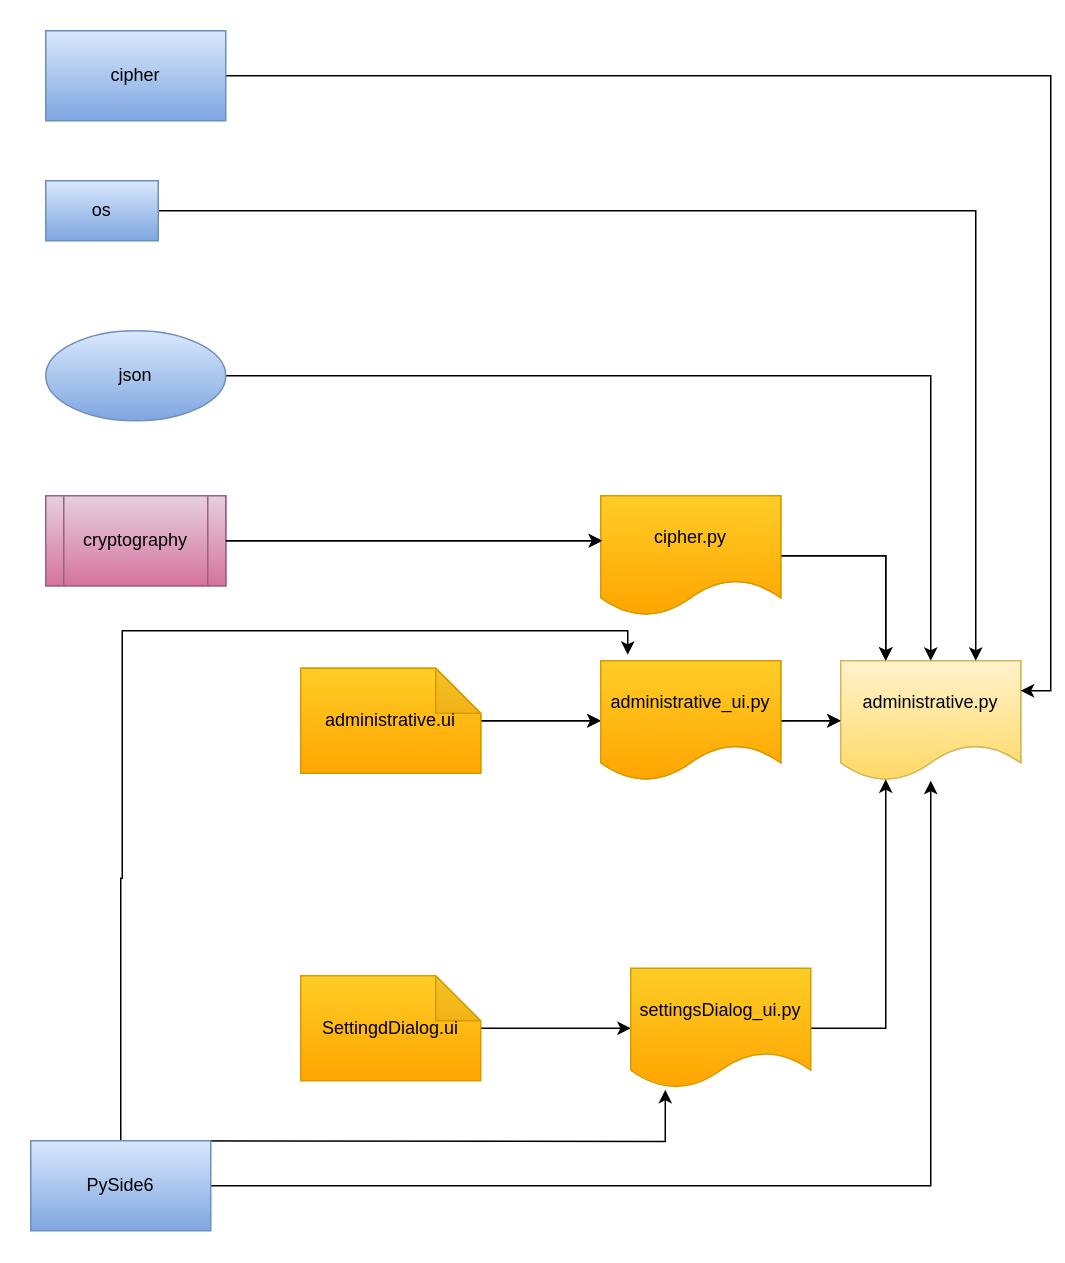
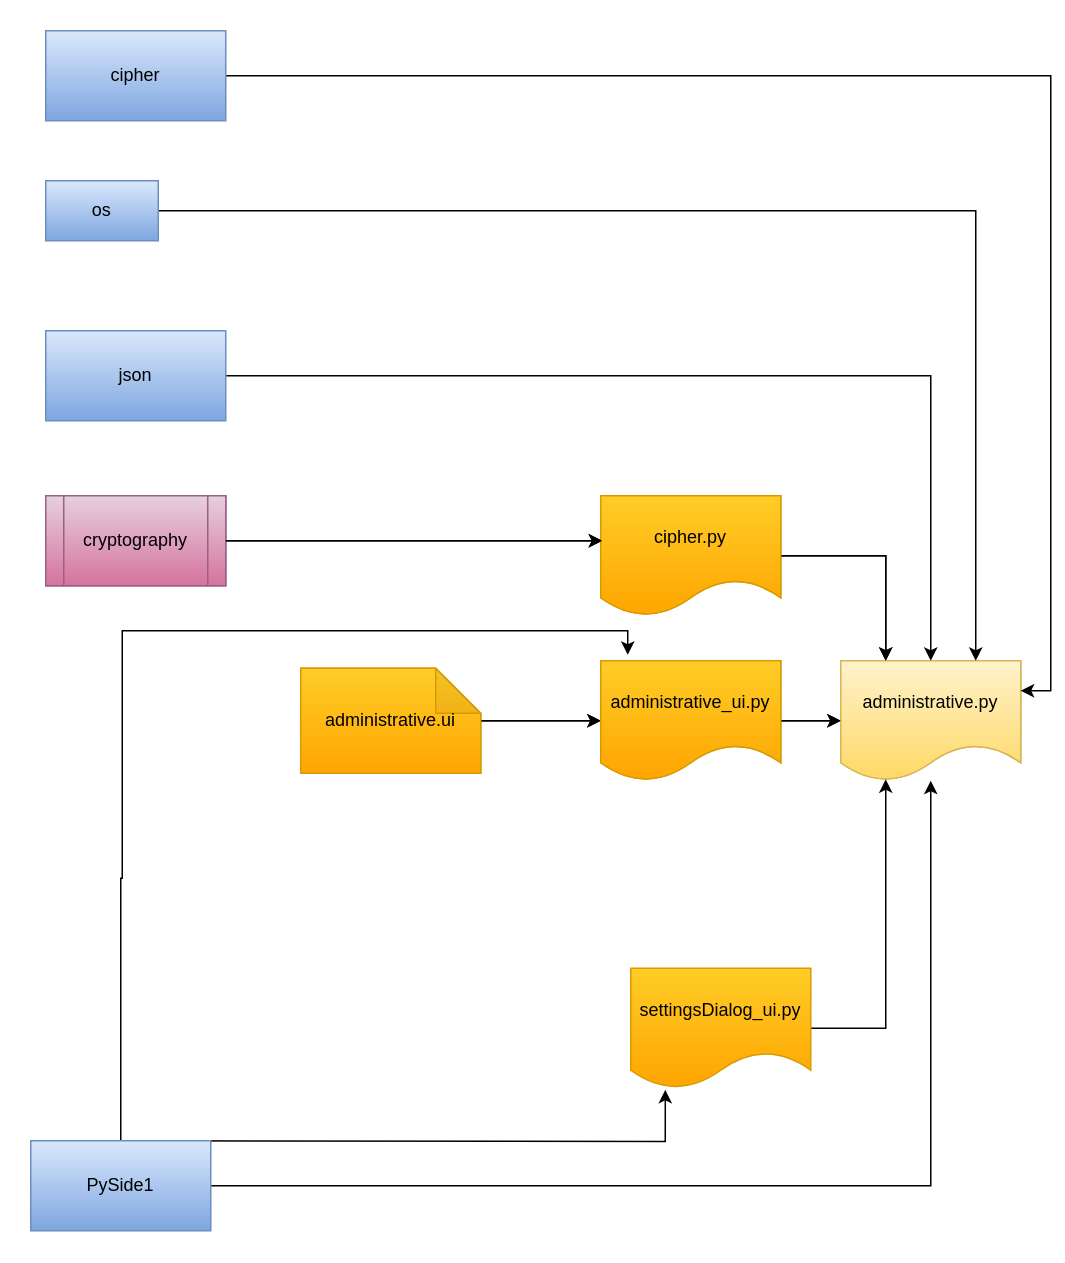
  <mxCell id="0" />
  <mxCell id="1" parent="0" />
  <mxCell id="2" value="cryptography" style="shape=process;whiteSpace=wrap;html=1;backgroundOutline=1;fillColor=#e6d0de;gradientColor=#d5739d;strokeColor=#996185;" vertex="1" parent="1"><mxGeometry x="30" y="330" width="120" height="60" as="geometry" /></mxCell>
  <mxCell id="3" value="administrative.py" style="shape=document;whiteSpace=wrap;html=1;boundedLbl=1;fillColor=#fff2cc;strokeColor=#d6b656;gradientColor=#ffd966;" vertex="1" parent="1"><mxGeometry x="560" y="440" width="120" height="80" as="geometry" /></mxCell>
  <mxCell id="4" style="edgeStyle=orthogonalEdgeStyle;rounded=0;orthogonalLoop=1;jettySize=auto;html=1;entryX=0;entryY=0.5;entryDx=0;entryDy=0;" edge="1" parent="1" source="5" target="7"><mxGeometry relative="1" as="geometry" /></mxCell>
  <mxCell id="5" value="administrative.ui" style="shape=note;whiteSpace=wrap;html=1;backgroundOutline=1;darkOpacity=0.05;fillColor=#ffcd28;gradientColor=#ffa500;strokeColor=#d79b00;" vertex="1" parent="1"><mxGeometry x="200" y="445" width="120" height="70" as="geometry" /></mxCell>
  <mxCell id="6" style="edgeStyle=orthogonalEdgeStyle;rounded=0;orthogonalLoop=1;jettySize=auto;html=1;entryX=0;entryY=0.5;entryDx=0;entryDy=0;" edge="1" parent="1" source="7" target="3"><mxGeometry relative="1" as="geometry" /></mxCell>
  <mxCell id="7" value="administrative_ui.py" style="shape=document;whiteSpace=wrap;html=1;boundedLbl=1;fillColor=#ffcd28;strokeColor=#d79b00;gradientColor=#ffa500;" vertex="1" parent="1"><mxGeometry x="400" y="440" width="120" height="80" as="geometry" /></mxCell>
  <mxCell id="8" style="edgeStyle=orthogonalEdgeStyle;rounded=0;orthogonalLoop=1;jettySize=auto;html=1;entryX=0.25;entryY=0;entryDx=0;entryDy=0;" edge="1" parent="1" source="9" target="3"><mxGeometry relative="1" as="geometry" /></mxCell>
  <mxCell id="9" value="cipher.py" style="shape=document;whiteSpace=wrap;html=1;boundedLbl=1;fillColor=#ffcd28;strokeColor=#d79b00;gradientColor=#ffa500;" vertex="1" parent="1"><mxGeometry x="400" y="330" width="120" height="80" as="geometry" /></mxCell>
  <mxCell id="10" style="edgeStyle=orthogonalEdgeStyle;rounded=0;orthogonalLoop=1;jettySize=auto;html=1;entryX=0.008;entryY=0.375;entryDx=0;entryDy=0;entryPerimeter=0;" edge="1" parent="1" source="2" target="9"><mxGeometry relative="1" as="geometry" /></mxCell>
  <mxCell id="11" value="cryptography" style="shape=process;whiteSpace=wrap;html=1;backgroundOutline=1;fillColor=#e6d0de;gradientColor=#d5739d;strokeColor=#996185;" vertex="1" parent="1"><mxGeometry x="30" y="330" width="120" height="60" as="geometry" /></mxCell>
  <mxCell id="12" style="edgeStyle=orthogonalEdgeStyle;rounded=0;orthogonalLoop=1;jettySize=auto;html=1;" edge="1" parent="1" source="15" target="16"><mxGeometry relative="1" as="geometry" /></mxCell>
  <mxCell id="13" style="edgeStyle=orthogonalEdgeStyle;rounded=0;orthogonalLoop=1;jettySize=auto;html=1;entryX=0.192;entryY=1.013;entryDx=0;entryDy=0;entryPerimeter=0;" edge="1" parent="1" target="26"><mxGeometry relative="1" as="geometry"><mxPoint x="89.5" y="430" as="targetPoint" /><mxPoint x="89.5" y="760" as="sourcePoint" /></mxGeometry></mxCell>
  <mxCell id="14" style="edgeStyle=orthogonalEdgeStyle;rounded=0;orthogonalLoop=1;jettySize=auto;html=1;entryX=0.15;entryY=-0.05;entryDx=0;entryDy=0;entryPerimeter=0;" edge="1" parent="1" source="15" target="20"><mxGeometry relative="1" as="geometry"><mxPoint x="420" y="420" as="targetPoint" /><Array as="points"><mxPoint x="80" y="585" /><mxPoint x="81" y="585" /><mxPoint x="81" y="420" /><mxPoint x="418" y="420" /></Array></mxGeometry></mxCell>
- <mxCell id="15" value="PySide6" style="rounded=0;whiteSpace=wrap;html=1;fillColor=#dae8fc;gradientColor=#7ea6e0;strokeColor=#6c8ebf;" vertex="1" parent="1"><mxGeometry x="20" y="760" width="120" height="60" as="geometry" /></mxCell>
+ <mxCell id="15" value="PySide1" style="rounded=0;whiteSpace=wrap;html=1;fillColor=#dae8fc;gradientColor=#7ea6e0;strokeColor=#6c8ebf;" vertex="1" parent="1"><mxGeometry x="20" y="760" width="120" height="60" as="geometry" /></mxCell>
  <mxCell id="16" value="administrative.py" style="shape=document;whiteSpace=wrap;html=1;boundedLbl=1;fillColor=#fff2cc;strokeColor=#d6b656;gradientColor=#ffd966;" vertex="1" parent="1"><mxGeometry x="560" y="440" width="120" height="80" as="geometry" /></mxCell>
  <mxCell id="17" style="edgeStyle=orthogonalEdgeStyle;rounded=0;orthogonalLoop=1;jettySize=auto;html=1;entryX=0;entryY=0.5;entryDx=0;entryDy=0;" edge="1" parent="1" source="18" target="20"><mxGeometry relative="1" as="geometry" /></mxCell>
  <mxCell id="18" value="administrative.ui" style="shape=note;whiteSpace=wrap;html=1;backgroundOutline=1;darkOpacity=0.05;fillColor=#ffcd28;gradientColor=#ffa500;strokeColor=#d79b00;" vertex="1" parent="1"><mxGeometry x="200" y="445" width="120" height="70" as="geometry" /></mxCell>
  <mxCell id="19" style="edgeStyle=orthogonalEdgeStyle;rounded=0;orthogonalLoop=1;jettySize=auto;html=1;entryX=0;entryY=0.5;entryDx=0;entryDy=0;" edge="1" parent="1" source="20" target="16"><mxGeometry relative="1" as="geometry" /></mxCell>
  <mxCell id="20" value="administrative_ui.py" style="shape=document;whiteSpace=wrap;html=1;boundedLbl=1;fillColor=#ffcd28;strokeColor=#d79b00;gradientColor=#ffa500;" vertex="1" parent="1"><mxGeometry x="400" y="440" width="120" height="80" as="geometry" /></mxCell>
  <mxCell id="21" style="edgeStyle=orthogonalEdgeStyle;rounded=0;orthogonalLoop=1;jettySize=auto;html=1;entryX=0.25;entryY=0;entryDx=0;entryDy=0;" edge="1" parent="1" source="22" target="16"><mxGeometry relative="1" as="geometry" /></mxCell>
  <mxCell id="22" value="cipher.py" style="shape=document;whiteSpace=wrap;html=1;boundedLbl=1;fillColor=#ffcd28;strokeColor=#d79b00;gradientColor=#ffa500;" vertex="1" parent="1"><mxGeometry x="400" y="330" width="120" height="80" as="geometry" /></mxCell>
- <mxCell id="23" style="edgeStyle=orthogonalEdgeStyle;rounded=0;orthogonalLoop=1;jettySize=auto;html=1;entryX=0;entryY=0.5;entryDx=0;entryDy=0;" edge="1" parent="1" source="24" target="26"><mxGeometry relative="1" as="geometry" /></mxCell>
- <mxCell id="24" value="SettingdDialog.ui" style="shape=note;whiteSpace=wrap;html=1;backgroundOutline=1;darkOpacity=0.05;fillColor=#ffcd28;gradientColor=#ffa500;strokeColor=#d79b00;" vertex="1" parent="1"><mxGeometry x="200" y="650" width="120" height="70" as="geometry" /></mxCell>
  <mxCell id="25" style="edgeStyle=orthogonalEdgeStyle;rounded=0;orthogonalLoop=1;jettySize=auto;html=1;entryX=0.25;entryY=0.988;entryDx=0;entryDy=0;entryPerimeter=0;" edge="1" parent="1" source="26" target="16"><mxGeometry relative="1" as="geometry" /></mxCell>
  <mxCell id="26" value="settingsDialog_ui.py" style="shape=document;whiteSpace=wrap;html=1;boundedLbl=1;fillColor=#ffcd28;strokeColor=#d79b00;gradientColor=#ffa500;" vertex="1" parent="1"><mxGeometry x="420" y="645" width="120" height="80" as="geometry" /></mxCell>
  <mxCell id="27" style="edgeStyle=orthogonalEdgeStyle;rounded=0;orthogonalLoop=1;jettySize=auto;html=1;entryX=0.008;entryY=0.375;entryDx=0;entryDy=0;entryPerimeter=0;" edge="1" parent="1" source="11" target="22"><mxGeometry relative="1" as="geometry" /></mxCell>
  <mxCell id="28" style="edgeStyle=orthogonalEdgeStyle;rounded=0;orthogonalLoop=1;jettySize=auto;html=1;entryX=0.5;entryY=0;entryDx=0;entryDy=0;" edge="1" parent="1" source="29" target="16"><mxGeometry relative="1" as="geometry" /></mxCell>
- <mxCell id="29" value="json" style="ellipse;whiteSpace=wrap;html=1;fillColor=#dae8fc;gradientColor=#7ea6e0;strokeColor=#6c8ebf;" vertex="1" parent="1"><mxGeometry x="30" y="220" width="120" height="60" as="geometry" /></mxCell>
+ <mxCell id="29" value="json" style="rounded=0;whiteSpace=wrap;html=1;fillColor=#dae8fc;gradientColor=#7ea6e0;strokeColor=#6c8ebf;" vertex="1" parent="1"><mxGeometry x="30" y="220" width="120" height="60" as="geometry" /></mxCell>
  <mxCell id="30" style="edgeStyle=orthogonalEdgeStyle;rounded=0;orthogonalLoop=1;jettySize=auto;html=1;entryX=0.75;entryY=0;entryDx=0;entryDy=0;" edge="1" parent="1" source="31" target="16"><mxGeometry relative="1" as="geometry" /></mxCell>
  <mxCell id="31" value="os" style="rounded=0;whiteSpace=wrap;html=1;fillColor=#dae8fc;gradientColor=#7ea6e0;strokeColor=#6c8ebf;" vertex="1" parent="1"><mxGeometry x="30" y="120" width="75" height="40" as="geometry" /></mxCell>
  <mxCell id="32" style="edgeStyle=orthogonalEdgeStyle;rounded=0;orthogonalLoop=1;jettySize=auto;html=1;entryX=1;entryY=0.25;entryDx=0;entryDy=0;" edge="1" parent="1" source="33" target="16"><mxGeometry relative="1" as="geometry" /></mxCell>
  <mxCell id="33" value="cipher" style="rounded=0;whiteSpace=wrap;html=1;fillColor=#dae8fc;gradientColor=#7ea6e0;strokeColor=#6c8ebf;" vertex="1" parent="1"><mxGeometry x="30" y="20" width="120" height="60" as="geometry" /></mxCell>
